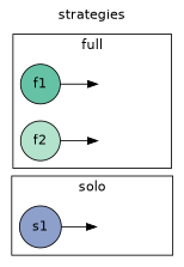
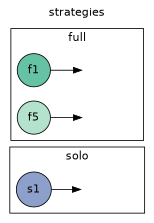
  digraph {
    fontname=helvetica
    label=strategies
    labelloc=t
    rankdir=LR
    node [fontname=helvetica style=filled]
    s1 [fillcolor="#8DA0CB" shape=circle]
    sinv1 [style=invis width=0]
    f1 [fillcolor="#66C2A5" shape=circle]
    finv1 [style=invis width=0]
-   f2 [fillcolor="#b3e2cd" shape=circle]
+   f2 [fillcolor="#b3e2cd" label=f5 shape=circle]
    finv2 [style=invis width=0]
    subgraph cluster_1 {
      label=solo
      s1
      sinv1
    }
    subgraph cluster_2 {
      label=full
      f1
      finv1
      f2
      finv2
    }
    s1 -> sinv1
    f1 -> finv1
    f2 -> finv2
  }
